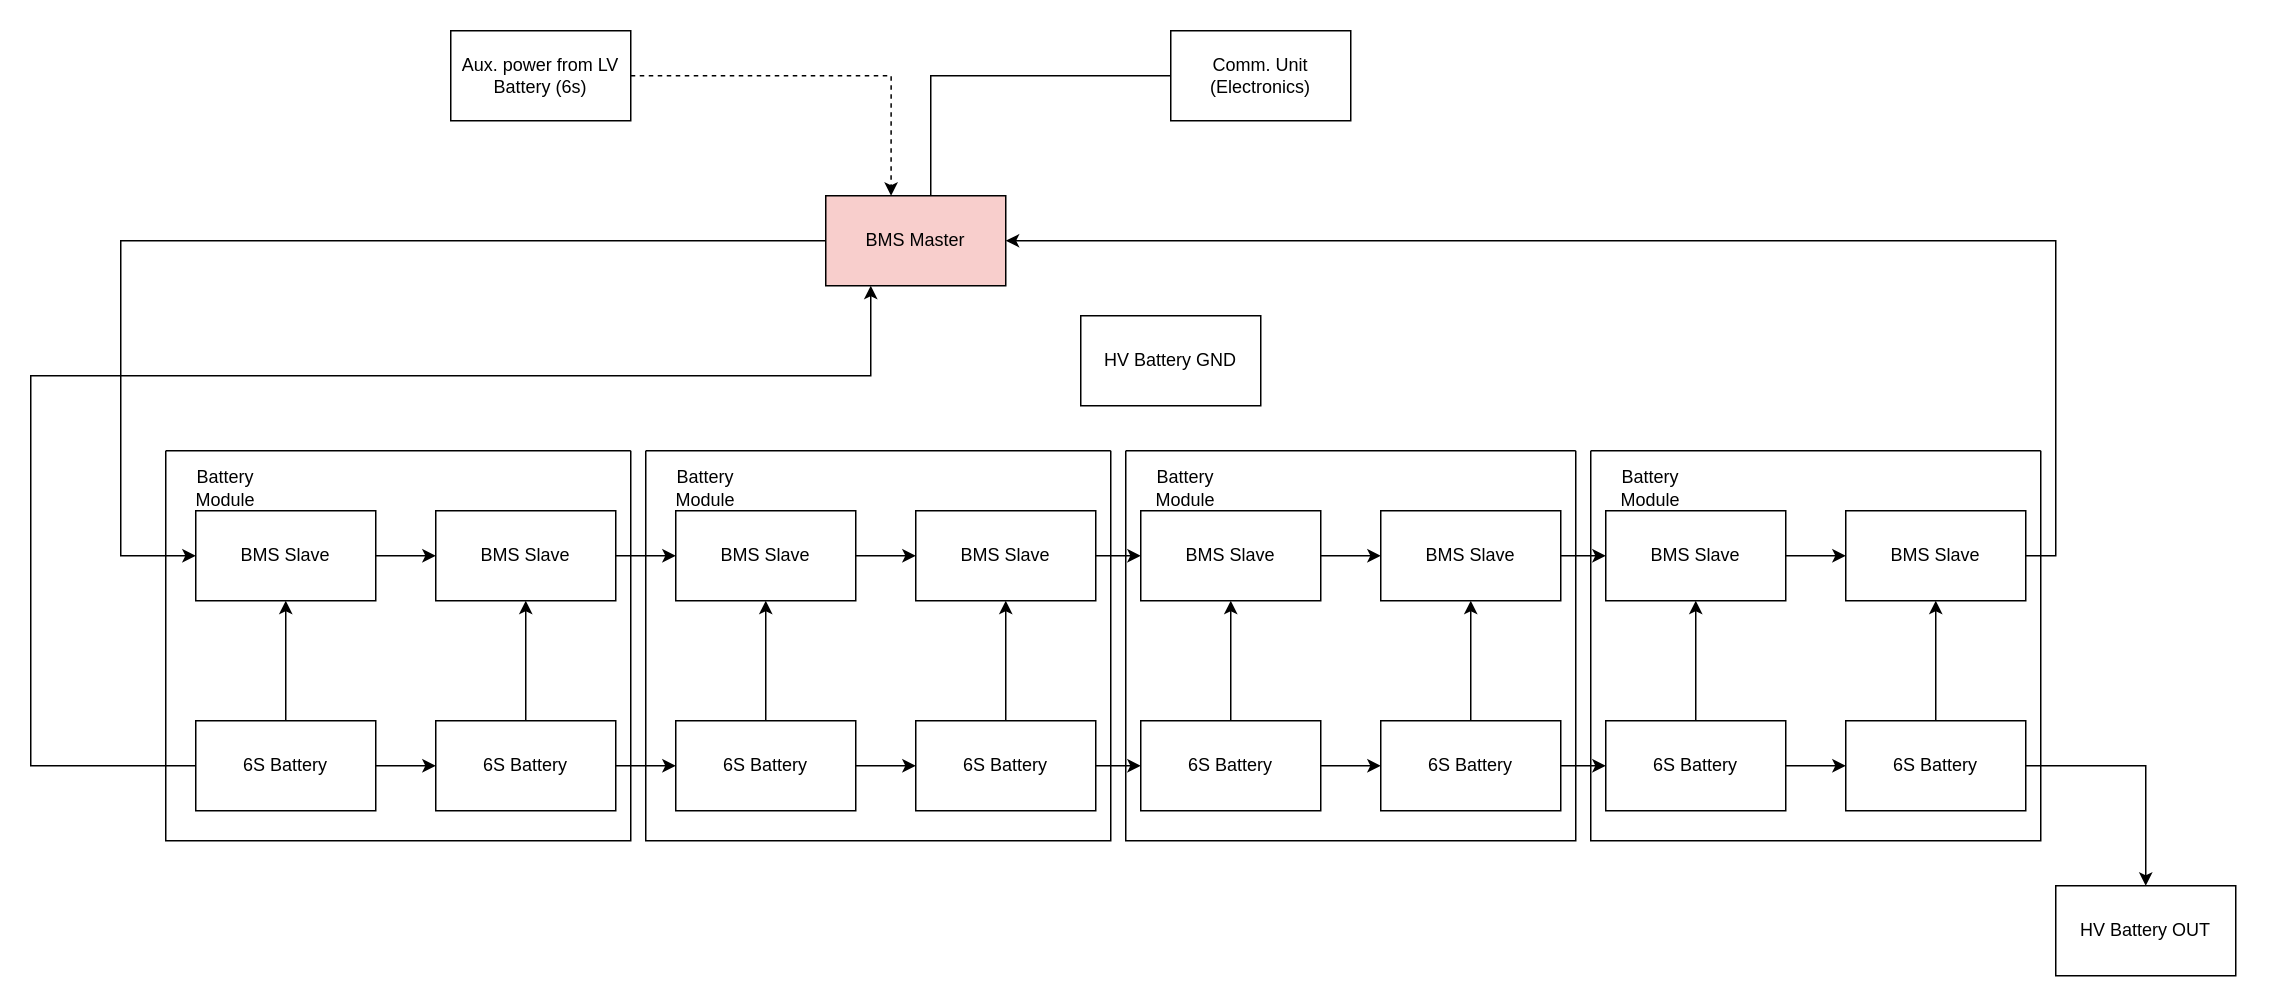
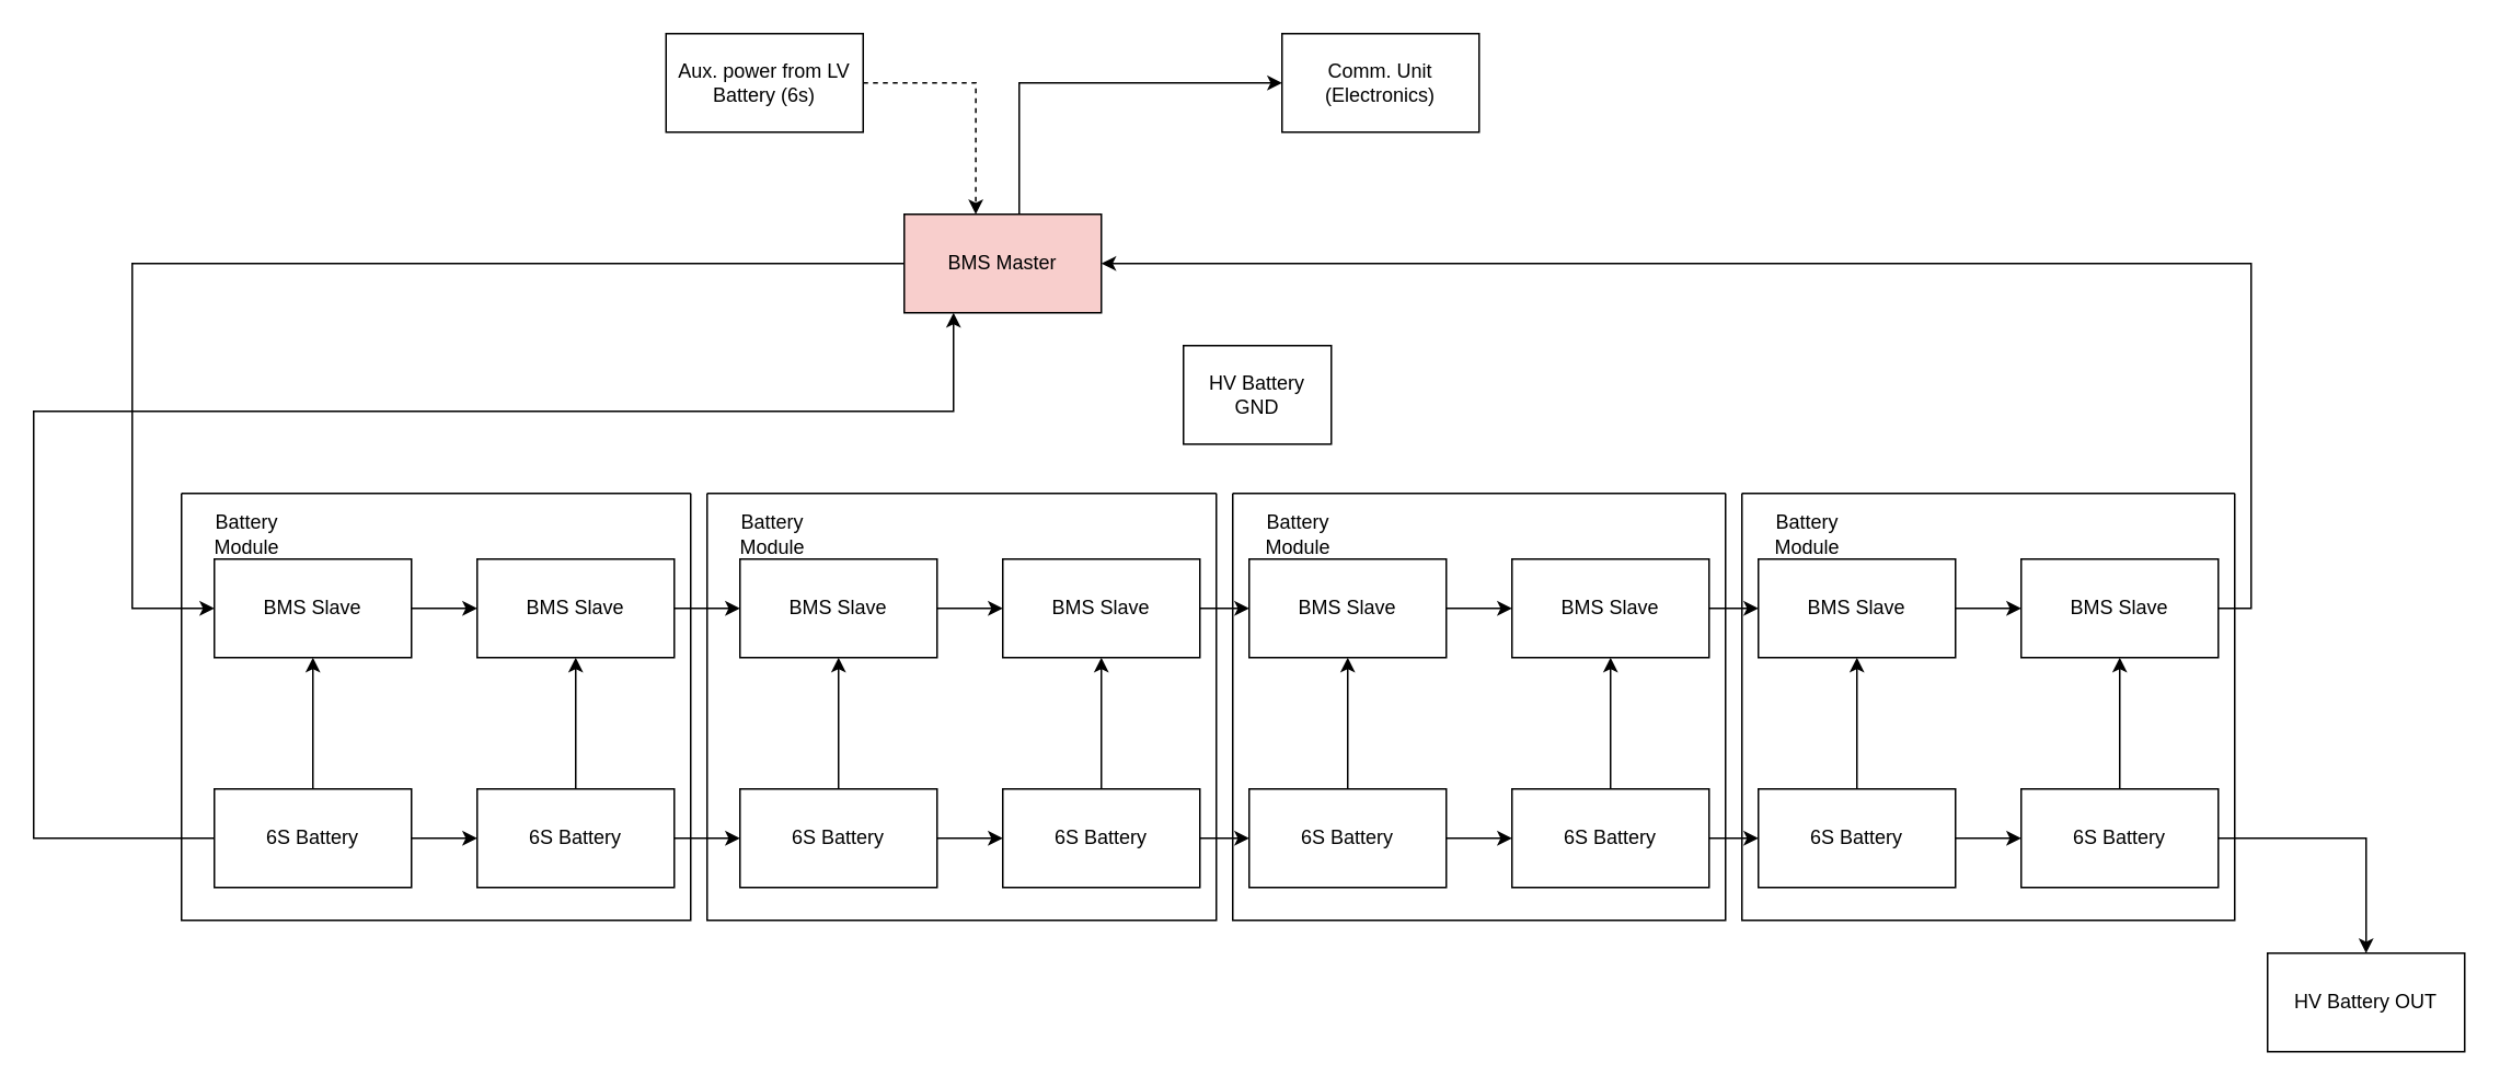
  <mxCell id="0" />
  <mxCell id="1" parent="0" />
  <mxCell id="2" value="" style="edgeStyle=orthogonalEdgeStyle;rounded=0;orthogonalLoop=1;jettySize=auto;html=1;" edge="1" parent="1" source="3" target="16"><mxGeometry relative="1" as="geometry" /></mxCell>
  <mxCell id="3" value="BMS Slave" style="rounded=0;whiteSpace=wrap;html=1;" parent="1" vertex="1"><mxGeometry x="130" y="340" width="120" height="60" as="geometry" /></mxCell>
  <mxCell id="4" style="edgeStyle=orthogonalEdgeStyle;rounded=0;orthogonalLoop=1;jettySize=auto;html=1;entryX=0;entryY=0.5;entryDx=0;entryDy=0;" parent="1" source="6" target="3" edge="1"><mxGeometry relative="1" as="geometry"><Array as="points"><mxPoint x="80" y="160" /><mxPoint x="80" y="370" /></Array></mxGeometry></mxCell>
- <mxCell id="5" style="edgeStyle=orthogonalEdgeStyle;rounded=0;orthogonalLoop=1;jettySize=auto;html=1;entryX=0;entryY=0.5;entryDx=0;entryDy=0;endArrow=none;" parent="1" source="6" target="9" edge="1"><mxGeometry relative="1" as="geometry"><Array as="points"><mxPoint x="620" y="50" /></Array></mxGeometry></mxCell>
+ <mxCell id="5" style="edgeStyle=orthogonalEdgeStyle;rounded=0;orthogonalLoop=1;jettySize=auto;html=1;entryX=0;entryY=0.5;entryDx=0;entryDy=0;" parent="1" source="6" target="9" edge="1"><mxGeometry relative="1" as="geometry"><Array as="points"><mxPoint x="620" y="50" /></Array></mxGeometry></mxCell>
  <mxCell id="6" value="BMS Master" style="rounded=0;whiteSpace=wrap;html=1;fillColor=#f8cecc;" parent="1" vertex="1"><mxGeometry x="550" y="130" width="120" height="60" as="geometry" /></mxCell>
- <mxCell id="7" value="Aux. power from LV Battery (6s)" style="rounded=0;whiteSpace=wrap;html=1;" parent="1" vertex="1"><mxGeometry x="300" y="20" width="120" height="60" as="geometry" /></mxCell>
+ <mxCell id="7" value="Aux. power from LV Battery (6s)" style="rounded=0;whiteSpace=wrap;html=1;" parent="1" vertex="1"><mxGeometry x="405" y="20" width="120" height="60" as="geometry" /></mxCell>
  <mxCell id="8" style="edgeStyle=orthogonalEdgeStyle;rounded=0;orthogonalLoop=1;jettySize=auto;html=1;entryX=0.363;entryY=0;entryDx=0;entryDy=0;entryPerimeter=0;dashed=1;" parent="1" source="7" target="6" edge="1"><mxGeometry relative="1" as="geometry" /></mxCell>
  <mxCell id="9" value="Comm. Unit (Electronics)" style="rounded=0;whiteSpace=wrap;html=1;" parent="1" vertex="1"><mxGeometry x="780" y="20" width="120" height="60" as="geometry" /></mxCell>
  <mxCell id="10" value="" style="edgeStyle=orthogonalEdgeStyle;rounded=0;orthogonalLoop=1;jettySize=auto;html=1;" parent="1" source="13" target="3" edge="1"><mxGeometry relative="1" as="geometry" /></mxCell>
  <mxCell id="11" value="" style="edgeStyle=orthogonalEdgeStyle;rounded=0;orthogonalLoop=1;jettySize=auto;html=1;" edge="1" parent="1" source="13" target="19"><mxGeometry relative="1" as="geometry" /></mxCell>
  <mxCell id="12" style="edgeStyle=orthogonalEdgeStyle;rounded=0;orthogonalLoop=1;jettySize=auto;html=1;exitX=0;exitY=0.5;exitDx=0;exitDy=0;entryX=0.25;entryY=1;entryDx=0;entryDy=0;" edge="1" parent="1" source="13" target="6"><mxGeometry relative="1" as="geometry"><mxPoint x="40" y="420" as="targetPoint" /><Array as="points"><mxPoint x="20" y="510" /><mxPoint x="20" y="250" /><mxPoint x="580" y="250" /></Array></mxGeometry></mxCell>
  <mxCell id="13" value="6S Battery" style="rounded=0;whiteSpace=wrap;html=1;" parent="1" vertex="1"><mxGeometry x="130" y="480" width="120" height="60" as="geometry" /></mxCell>
- <mxCell id="14" value="HV Battery OUT" style="rounded=0;whiteSpace=wrap;html=1;" parent="1" vertex="1"><mxGeometry x="1370" y="590" width="120" height="60" as="geometry" /></mxCell>
+ <mxCell id="14" value="HV Battery OUT" style="rounded=0;whiteSpace=wrap;html=1;" parent="1" vertex="1"><mxGeometry x="1380" y="580" width="120" height="60" as="geometry" /></mxCell>
  <mxCell id="15" value="" style="edgeStyle=orthogonalEdgeStyle;rounded=0;orthogonalLoop=1;jettySize=auto;html=1;" edge="1" parent="1" source="16" target="21"><mxGeometry relative="1" as="geometry" /></mxCell>
  <mxCell id="16" value="BMS Slave" style="rounded=0;whiteSpace=wrap;html=1;" vertex="1" parent="1"><mxGeometry x="290" y="340" width="120" height="60" as="geometry" /></mxCell>
  <mxCell id="17" value="" style="edgeStyle=orthogonalEdgeStyle;rounded=0;orthogonalLoop=1;jettySize=auto;html=1;" edge="1" parent="1" source="19" target="16"><mxGeometry relative="1" as="geometry" /></mxCell>
  <mxCell id="18" value="" style="edgeStyle=orthogonalEdgeStyle;rounded=0;orthogonalLoop=1;jettySize=auto;html=1;" edge="1" parent="1" source="19" target="27"><mxGeometry relative="1" as="geometry" /></mxCell>
  <mxCell id="19" value="6S Battery" style="rounded=0;whiteSpace=wrap;html=1;" vertex="1" parent="1"><mxGeometry x="290" y="480" width="120" height="60" as="geometry" /></mxCell>
  <mxCell id="20" value="" style="edgeStyle=orthogonalEdgeStyle;rounded=0;orthogonalLoop=1;jettySize=auto;html=1;" edge="1" source="21" target="24" parent="1"><mxGeometry relative="1" as="geometry" /></mxCell>
  <mxCell id="21" value="BMS Slave" style="rounded=0;whiteSpace=wrap;html=1;" vertex="1" parent="1"><mxGeometry x="450" y="340" width="120" height="60" as="geometry" /></mxCell>
  <mxCell id="22" value="" style="edgeStyle=orthogonalEdgeStyle;rounded=0;orthogonalLoop=1;jettySize=auto;html=1;" edge="1" source="27" target="21" parent="1"><mxGeometry relative="1" as="geometry" /></mxCell>
  <mxCell id="23" value="" style="edgeStyle=orthogonalEdgeStyle;rounded=0;orthogonalLoop=1;jettySize=auto;html=1;" edge="1" parent="1" source="24" target="31"><mxGeometry relative="1" as="geometry" /></mxCell>
  <mxCell id="24" value="BMS Slave" style="rounded=0;whiteSpace=wrap;html=1;" vertex="1" parent="1"><mxGeometry x="610" y="340" width="120" height="60" as="geometry" /></mxCell>
  <mxCell id="25" value="" style="edgeStyle=orthogonalEdgeStyle;rounded=0;orthogonalLoop=1;jettySize=auto;html=1;" edge="1" source="29" target="24" parent="1"><mxGeometry relative="1" as="geometry" /></mxCell>
  <mxCell id="26" value="" style="edgeStyle=orthogonalEdgeStyle;rounded=0;orthogonalLoop=1;jettySize=auto;html=1;" edge="1" parent="1" source="27" target="29"><mxGeometry relative="1" as="geometry" /></mxCell>
  <mxCell id="27" value="6S Battery" style="rounded=0;whiteSpace=wrap;html=1;" vertex="1" parent="1"><mxGeometry x="450" y="480" width="120" height="60" as="geometry" /></mxCell>
  <mxCell id="28" value="" style="edgeStyle=orthogonalEdgeStyle;rounded=0;orthogonalLoop=1;jettySize=auto;html=1;" edge="1" parent="1" source="29" target="37"><mxGeometry relative="1" as="geometry" /></mxCell>
  <mxCell id="29" value="6S Battery" style="rounded=0;whiteSpace=wrap;html=1;" vertex="1" parent="1"><mxGeometry x="610" y="480" width="120" height="60" as="geometry" /></mxCell>
  <mxCell id="30" value="" style="edgeStyle=orthogonalEdgeStyle;rounded=0;orthogonalLoop=1;jettySize=auto;html=1;" edge="1" source="31" target="34" parent="1"><mxGeometry relative="1" as="geometry" /></mxCell>
  <mxCell id="31" value="BMS Slave" style="rounded=0;whiteSpace=wrap;html=1;" vertex="1" parent="1"><mxGeometry x="760" y="340" width="120" height="60" as="geometry" /></mxCell>
  <mxCell id="32" value="" style="edgeStyle=orthogonalEdgeStyle;rounded=0;orthogonalLoop=1;jettySize=auto;html=1;" edge="1" source="37" target="31" parent="1"><mxGeometry relative="1" as="geometry" /></mxCell>
  <mxCell id="33" value="" style="edgeStyle=orthogonalEdgeStyle;rounded=0;orthogonalLoop=1;jettySize=auto;html=1;" edge="1" parent="1" source="34" target="47"><mxGeometry relative="1" as="geometry" /></mxCell>
  <mxCell id="34" value="BMS Slave" style="rounded=0;whiteSpace=wrap;html=1;" vertex="1" parent="1"><mxGeometry x="920" y="340" width="120" height="60" as="geometry" /></mxCell>
  <mxCell id="35" value="" style="edgeStyle=orthogonalEdgeStyle;rounded=0;orthogonalLoop=1;jettySize=auto;html=1;" edge="1" source="39" target="34" parent="1"><mxGeometry relative="1" as="geometry" /></mxCell>
  <mxCell id="36" value="" style="edgeStyle=orthogonalEdgeStyle;rounded=0;orthogonalLoop=1;jettySize=auto;html=1;" edge="1" parent="1" source="37" target="39"><mxGeometry relative="1" as="geometry" /></mxCell>
  <mxCell id="37" value="6S Battery" style="rounded=0;whiteSpace=wrap;html=1;" vertex="1" parent="1"><mxGeometry x="760" y="480" width="120" height="60" as="geometry" /></mxCell>
  <mxCell id="38" value="" style="edgeStyle=orthogonalEdgeStyle;rounded=0;orthogonalLoop=1;jettySize=auto;html=1;" edge="1" parent="1" source="39" target="49"><mxGeometry relative="1" as="geometry" /></mxCell>
  <mxCell id="39" value="6S Battery" style="rounded=0;whiteSpace=wrap;html=1;" vertex="1" parent="1"><mxGeometry x="920" y="480" width="120" height="60" as="geometry" /></mxCell>
  <mxCell id="40" value="" style="edgeStyle=orthogonalEdgeStyle;rounded=0;orthogonalLoop=1;jettySize=auto;html=1;" edge="1" source="47" target="46" parent="1"><mxGeometry relative="1" as="geometry" /></mxCell>
  <mxCell id="41" value="" style="edgeStyle=orthogonalEdgeStyle;rounded=0;orthogonalLoop=1;jettySize=auto;html=1;" edge="1" source="49" target="47" parent="1"><mxGeometry relative="1" as="geometry" /></mxCell>
  <mxCell id="42" value="" style="edgeStyle=orthogonalEdgeStyle;rounded=0;orthogonalLoop=1;jettySize=auto;html=1;" edge="1" source="44" target="46" parent="1"><mxGeometry relative="1" as="geometry" /></mxCell>
  <mxCell id="43" style="edgeStyle=orthogonalEdgeStyle;rounded=0;orthogonalLoop=1;jettySize=auto;html=1;exitX=1;exitY=0.5;exitDx=0;exitDy=0;entryX=0.5;entryY=0;entryDx=0;entryDy=0;" edge="1" parent="1" source="44" target="14"><mxGeometry relative="1" as="geometry" /></mxCell>
  <mxCell id="44" value="6S Battery" style="rounded=0;whiteSpace=wrap;html=1;" vertex="1" parent="1"><mxGeometry x="1230" y="480" width="120" height="60" as="geometry" /></mxCell>
  <mxCell id="45" style="edgeStyle=orthogonalEdgeStyle;rounded=0;orthogonalLoop=1;jettySize=auto;html=1;exitX=1;exitY=0.5;exitDx=0;exitDy=0;entryX=1;entryY=0.5;entryDx=0;entryDy=0;" edge="1" parent="1" source="46" target="6"><mxGeometry relative="1" as="geometry" /></mxCell>
  <mxCell id="46" value="BMS Slave" style="rounded=0;whiteSpace=wrap;html=1;" vertex="1" parent="1"><mxGeometry x="1230" y="340" width="120" height="60" as="geometry" /></mxCell>
  <mxCell id="47" value="BMS Slave" style="rounded=0;whiteSpace=wrap;html=1;" vertex="1" parent="1"><mxGeometry x="1070" y="340" width="120" height="60" as="geometry" /></mxCell>
  <mxCell id="48" value="" style="edgeStyle=orthogonalEdgeStyle;rounded=0;orthogonalLoop=1;jettySize=auto;html=1;" edge="1" parent="1" source="49" target="44"><mxGeometry relative="1" as="geometry" /></mxCell>
  <mxCell id="49" value="6S Battery" style="rounded=0;whiteSpace=wrap;html=1;" vertex="1" parent="1"><mxGeometry x="1070" y="480" width="120" height="60" as="geometry" /></mxCell>
  <mxCell id="50" value="" style="swimlane;startSize=0;" vertex="1" parent="1"><mxGeometry x="110" y="300" width="310" height="260" as="geometry" /></mxCell>
  <mxCell id="51" value="Battery Module" style="text;html=1;align=center;verticalAlign=middle;whiteSpace=wrap;rounded=0;" vertex="1" parent="50"><mxGeometry x="10" y="10" width="60" height="30" as="geometry" /></mxCell>
  <mxCell id="52" value="" style="swimlane;startSize=0;" vertex="1" parent="1"><mxGeometry x="430" y="300" width="310" height="260" as="geometry" /></mxCell>
  <mxCell id="53" value="Battery Module" style="text;html=1;align=center;verticalAlign=middle;whiteSpace=wrap;rounded=0;" vertex="1" parent="52"><mxGeometry x="10" y="10" width="60" height="30" as="geometry" /></mxCell>
  <mxCell id="54" value="" style="swimlane;startSize=0;" vertex="1" parent="1"><mxGeometry x="750" y="300" width="300" height="260" as="geometry" /></mxCell>
  <mxCell id="55" value="Battery Module" style="text;html=1;align=center;verticalAlign=middle;whiteSpace=wrap;rounded=0;" vertex="1" parent="54"><mxGeometry x="10" y="10" width="60" height="30" as="geometry" /></mxCell>
  <mxCell id="56" value="" style="swimlane;startSize=0;" vertex="1" parent="1"><mxGeometry x="1060" y="300" width="300" height="260" as="geometry" /></mxCell>
  <mxCell id="57" value="Battery Module" style="text;html=1;align=center;verticalAlign=middle;whiteSpace=wrap;rounded=0;" vertex="1" parent="56"><mxGeometry x="10" y="10" width="60" height="30" as="geometry" /></mxCell>
- <mxCell id="58" value="HV Battery GND" style="rounded=0;whiteSpace=wrap;html=1;" vertex="1" parent="1"><mxGeometry x="720" y="210" width="120" height="60" as="geometry" /></mxCell>
+ <mxCell id="58" value="HV Battery GND" style="rounded=0;whiteSpace=wrap;html=1;" vertex="1" parent="1"><mxGeometry x="720" y="210" width="90" height="60" as="geometry" /></mxCell>
